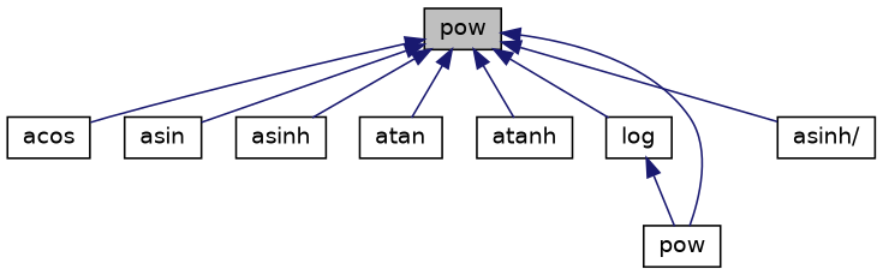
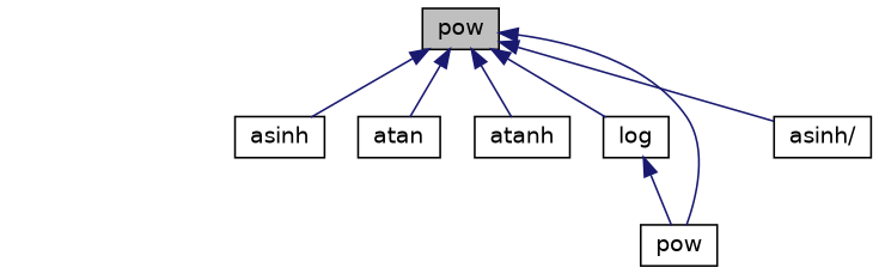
  digraph {
    rankdir=TB
    node [color=black fontname=Helvetica fontsize=12 shape=record]
    edge [color=midnightblue dir=back fontname=Helvetica fontsize=12 labelfontname=Helvetica labelfontsize=12 style=solid]
    n1 [fillcolor=grey75 fontcolor=black height=0.2 label=pow style=filled width=0.4]
-   n2 [height=0.2 label=acos width=0.4]
-   n3 [height=0.2 label=asin width=0.4]
    n4 [height=0.2 label=asinh width=0.4]
    n5 [height=0.2 label=atan width=0.4]
    n6 [height=0.2 label=atanh width=0.4]
    n7 [height=0.2 label=log width=0.4]
    n8 [height=0.2 label=pow width=0.4]
    n9 [height=0.2 label="asinh/" width=0.4]
-   n1 -> n2
-   n1 -> n3
    n1 -> n4
    n1 -> n5
    n1 -> n6
    n1 -> n7
    n1 -> n8
    n1 -> n9
    n7 -> n8
  }
